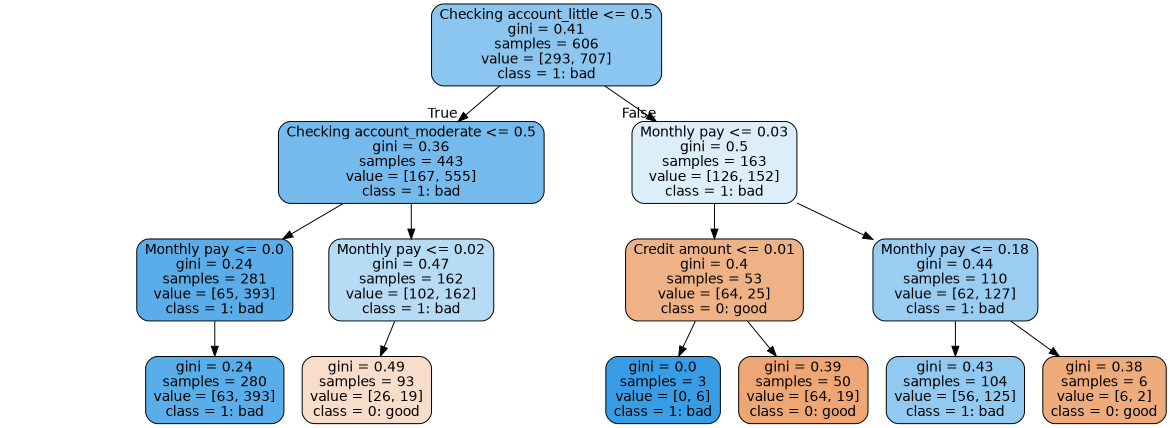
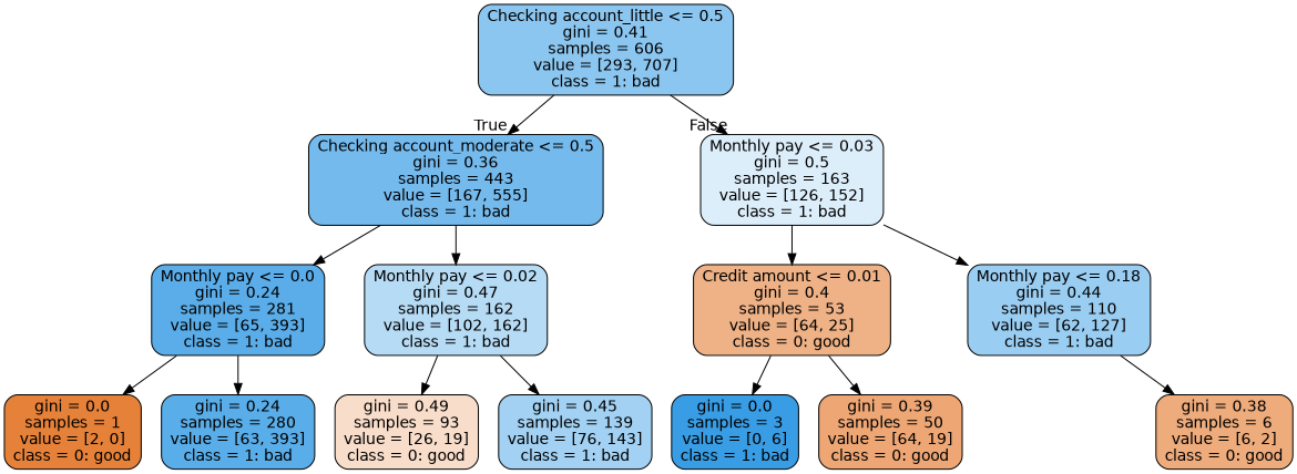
  digraph {
    node [color=black fontname=helvetica shape=box style="filled, rounded"]
    edge [fontname=helvetica]
    n1 [fillcolor="#8bc6f0" label="Checking account_little <= 0.5\ngini = 0.41\nsamples = 606\nvalue = [293, 707]\nclass = 1: bad"]
    n2 [fillcolor="#75baed" label="Checking account_moderate <= 0.5\ngini = 0.36\nsamples = 443\nvalue = [167, 555]\nclass = 1: bad"]
    n3 [fillcolor="#ddeefb" label="Monthly pay <= 0.03\ngini = 0.5\nsamples = 163\nvalue = [126, 152]\nclass = 1: bad"]
    n4 [fillcolor="#5aade9" label="Monthly pay <= 0.0\ngini = 0.24\nsamples = 281\nvalue = [65, 393]\nclass = 1: bad"]
    n5 [fillcolor="#b6dbf5" label="Monthly pay <= 0.02\ngini = 0.47\nsamples = 162\nvalue = [102, 162]\nclass = 1: bad"]
    n6 [fillcolor="#efb286" label="Credit amount <= 0.01\ngini = 0.4\nsamples = 53\nvalue = [64, 25]\nclass = 0: good"]
    n7 [fillcolor="#9acdf2" label="Monthly pay <= 0.18\ngini = 0.44\nsamples = 110\nvalue = [62, 127]\nclass = 1: bad"]
+   n8 [fillcolor="#e58139" label="gini = 0.0\nsamples = 1\nvalue = [2, 0]\nclass = 0: good"]
    n9 [fillcolor="#59ade9" label="gini = 0.24\nsamples = 280\nvalue = [63, 393]\nclass = 1: bad"]
    n10 [fillcolor="#f8ddca" label="gini = 0.49\nsamples = 93\nvalue = [26, 19]\nclass = 0: good"]
+   n11 [fillcolor="#a2d1f3" label="gini = 0.45\nsamples = 139\nvalue = [76, 143]\nclass = 1: bad"]
    n12 [fillcolor="#399de5" label="gini = 0.0\nsamples = 3\nvalue = [0, 6]\nclass = 1: bad"]
    n13 [fillcolor="#eda674" label="gini = 0.39\nsamples = 50\nvalue = [64, 19]\nclass = 0: good"]
-   n14 [fillcolor="#92c9f1" label="gini = 0.43\nsamples = 104\nvalue = [56, 125]\nclass = 1: bad"]
    n15 [fillcolor="#eeab7b" label="gini = 0.38\nsamples = 6\nvalue = [6, 2]\nclass = 0: good"]
    n1 -> n2 [headlabel=True labelangle=45 labeldistance=2.5]
    n1 -> n3 [headlabel=False labelangle=-45 labeldistance=2.5]
    n2 -> n4
    n2 -> n5
    n3 -> n6
    n3 -> n7
+   n4 -> n8
    n4 -> n9
    n5 -> n10
+   n5 -> n11
    n6 -> n12
    n6 -> n13
-   n7 -> n14
    n7 -> n15
  }
